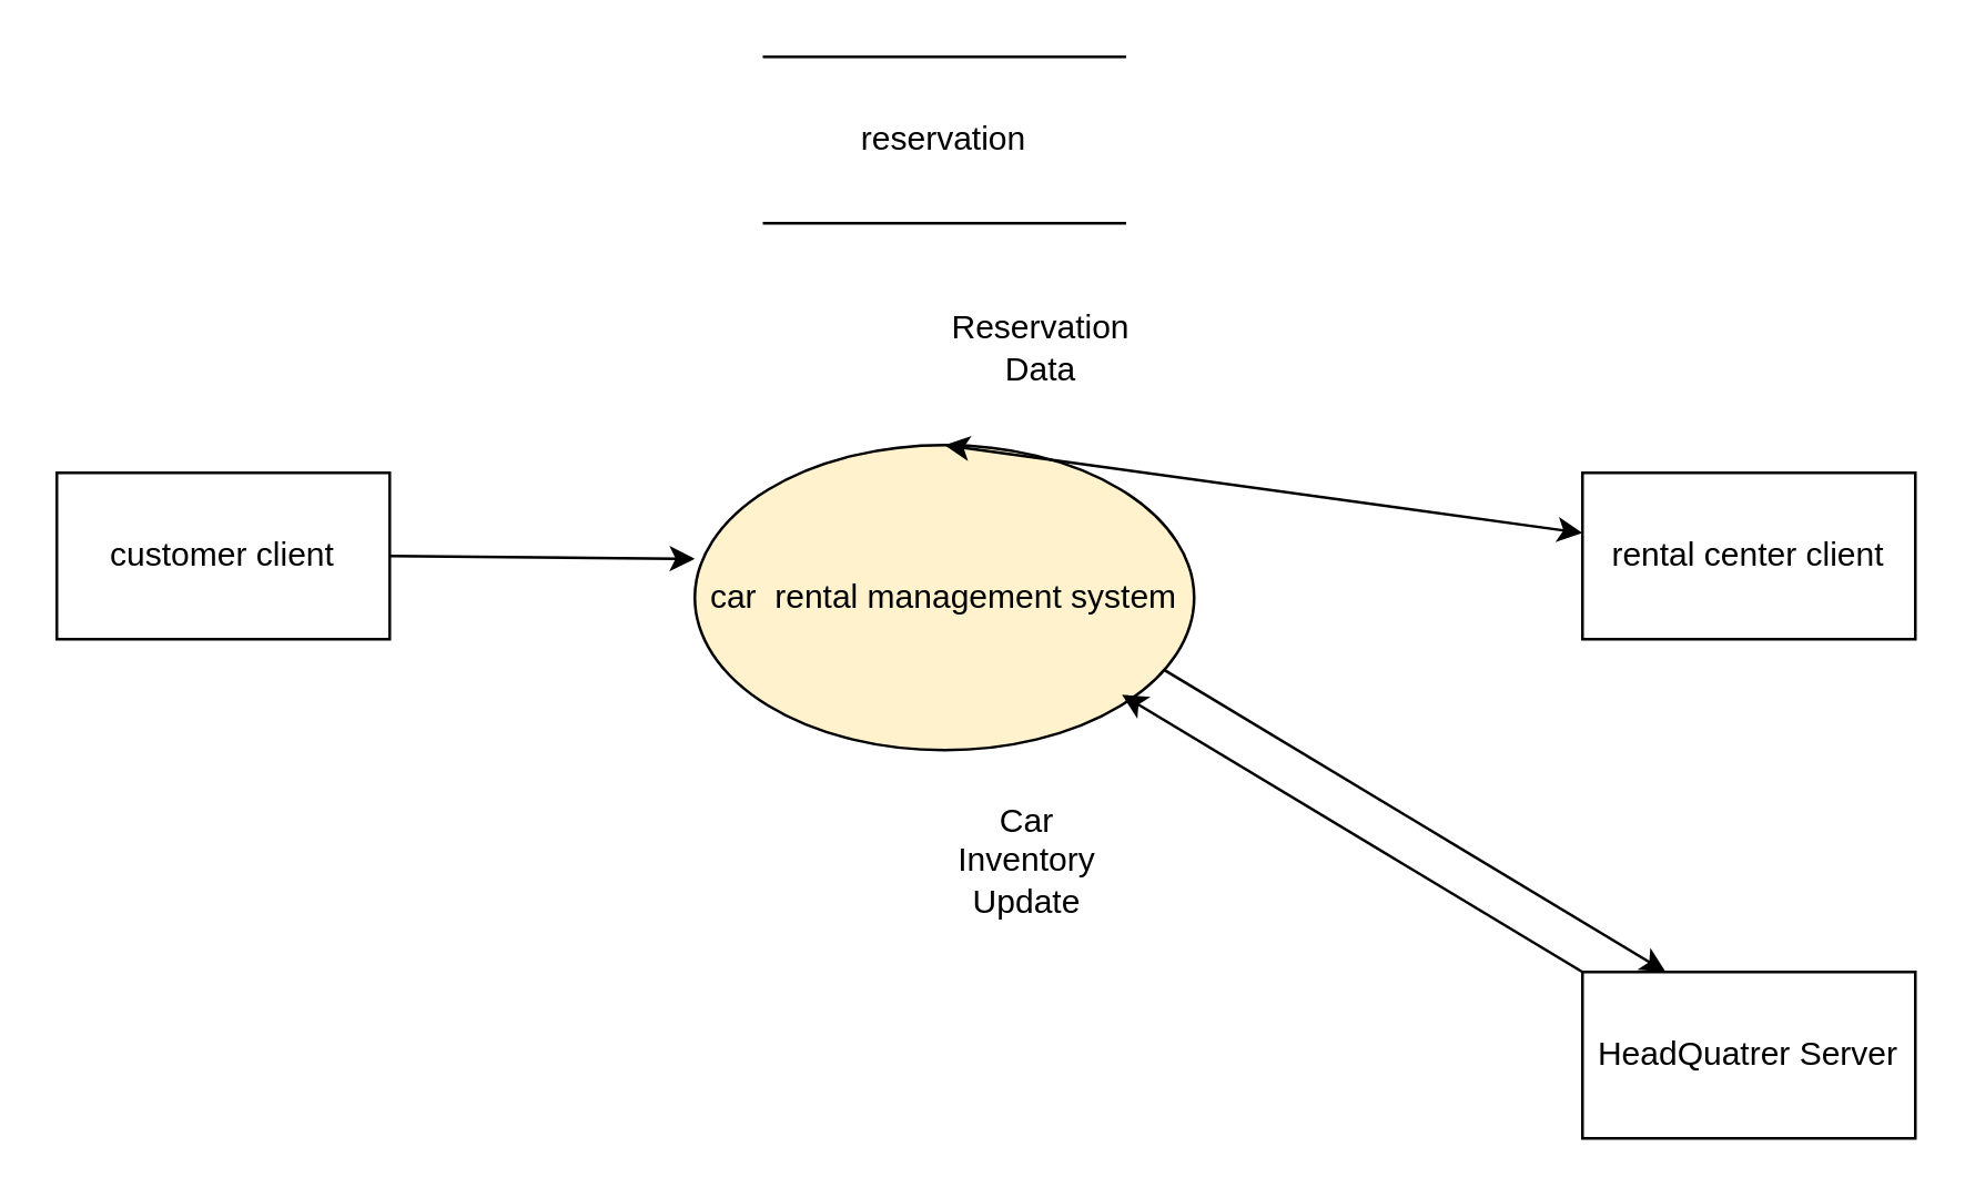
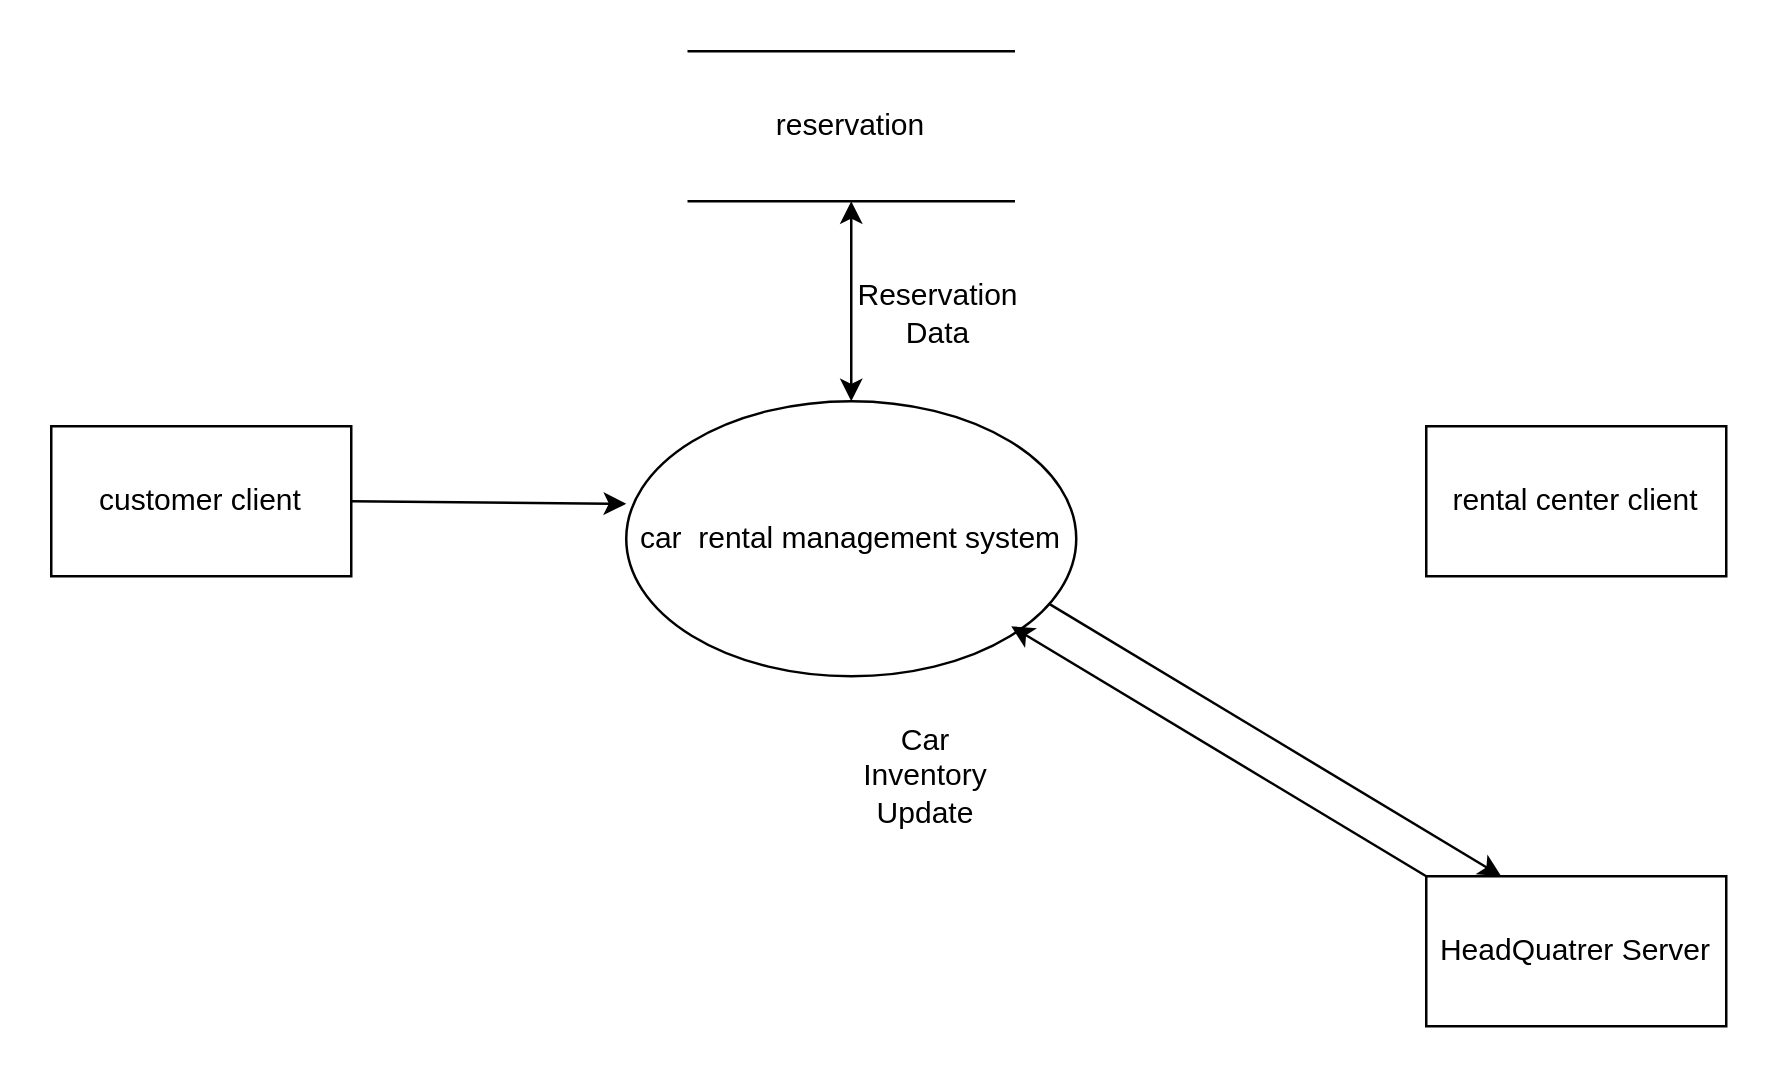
  <mxCell id="0" />
  <mxCell id="1" parent="0" />
  <mxCell id="2" value="rental center client" style="rounded=0;whiteSpace=wrap;html=1;" vertex="1" parent="1"><mxGeometry x="570" y="170" width="120" height="60" as="geometry" /></mxCell>
  <mxCell id="3" value="HeadQuatrer Server" style="rounded=0;whiteSpace=wrap;html=1;" vertex="1" parent="1"><mxGeometry x="570" y="350" width="120" height="60" as="geometry" /></mxCell>
  <mxCell id="4" value="customer client" style="rounded=0;whiteSpace=wrap;html=1;" vertex="1" parent="1"><mxGeometry x="20" y="170" width="120" height="60" as="geometry" /></mxCell>
- <mxCell id="5" value="car&amp;nbsp; rental management system" style="ellipse;whiteSpace=wrap;html=1;fillColor=#fff2cc;" vertex="1" parent="1"><mxGeometry x="250" y="160" width="180" height="110" as="geometry" /></mxCell>
+ <mxCell id="5" value="car&amp;nbsp; rental management system" style="ellipse;whiteSpace=wrap;html=1;" vertex="1" parent="1"><mxGeometry x="250" y="160" width="180" height="110" as="geometry" /></mxCell>
  <mxCell id="6" value="" style="endArrow=classic;html=1;rounded=0;exitX=1;exitY=0.5;exitDx=0;exitDy=0;entryX=0;entryY=0.373;entryDx=0;entryDy=0;entryPerimeter=0;" edge="1" parent="1" source="4" target="5"><mxGeometry width="50" height="50" relative="1" as="geometry"><mxPoint x="320" y="350" as="sourcePoint" /><mxPoint x="370" y="300" as="targetPoint" /></mxGeometry></mxCell>
  <mxCell id="7" value="" style="endArrow=classic;html=1;rounded=0;exitX=0;exitY=0;exitDx=0;exitDy=0;" edge="1" parent="1" source="3"><mxGeometry width="50" height="50" relative="1" as="geometry"><mxPoint x="320" y="350" as="sourcePoint" /><mxPoint x="404" y="250" as="targetPoint" /></mxGeometry></mxCell>
  <mxCell id="8" value="reservation" style="shape=partialRectangle;whiteSpace=wrap;html=1;left=0;right=0;fillColor=none;" vertex="1" parent="1"><mxGeometry x="275" y="20" width="130" height="60" as="geometry" /></mxCell>
  <mxCell id="9" value="Reservation Data" style="text;html=1;align=center;verticalAlign=middle;whiteSpace=wrap;rounded=0;" vertex="1" parent="1"><mxGeometry x="345" y="110" width="60" height="30" as="geometry" /></mxCell>
  <mxCell id="10" value="Car Inventory Update" style="text;html=1;align=center;verticalAlign=middle;whiteSpace=wrap;rounded=0;" vertex="1" parent="1"><mxGeometry x="340" y="295" width="60" height="30" as="geometry" /></mxCell>
  <mxCell id="11" value="" style="endArrow=classic;html=1;rounded=0;exitX=0.939;exitY=0.736;exitDx=0;exitDy=0;exitPerimeter=0;entryX=0.25;entryY=0;entryDx=0;entryDy=0;" edge="1" parent="1" source="5" target="3"><mxGeometry width="50" height="50" relative="1" as="geometry"><mxPoint x="320" y="330" as="sourcePoint" /><mxPoint x="370" y="280" as="targetPoint" /></mxGeometry></mxCell>
- <mxCell id="12" value="" style="endArrow=classic;startArrow=classic;html=1;rounded=0;exitX=0.5;exitY=0;exitDx=0;exitDy=0;" edge="1" parent="1" source="5" target="2"><mxGeometry width="50" height="50" relative="1" as="geometry"><mxPoint x="320" y="230" as="sourcePoint" /><mxPoint x="370" y="180" as="targetPoint" /></mxGeometry></mxCell>
+ <mxCell id="12" value="" style="endArrow=classic;startArrow=classic;html=1;rounded=0;entryX=0.5;entryY=1;entryDx=0;entryDy=0;exitX=0.5;exitY=0;exitDx=0;exitDy=0;" edge="1" parent="1" source="5" target="8"><mxGeometry width="50" height="50" relative="1" as="geometry"><mxPoint x="320" y="230" as="sourcePoint" /><mxPoint x="370" y="180" as="targetPoint" /></mxGeometry></mxCell>
